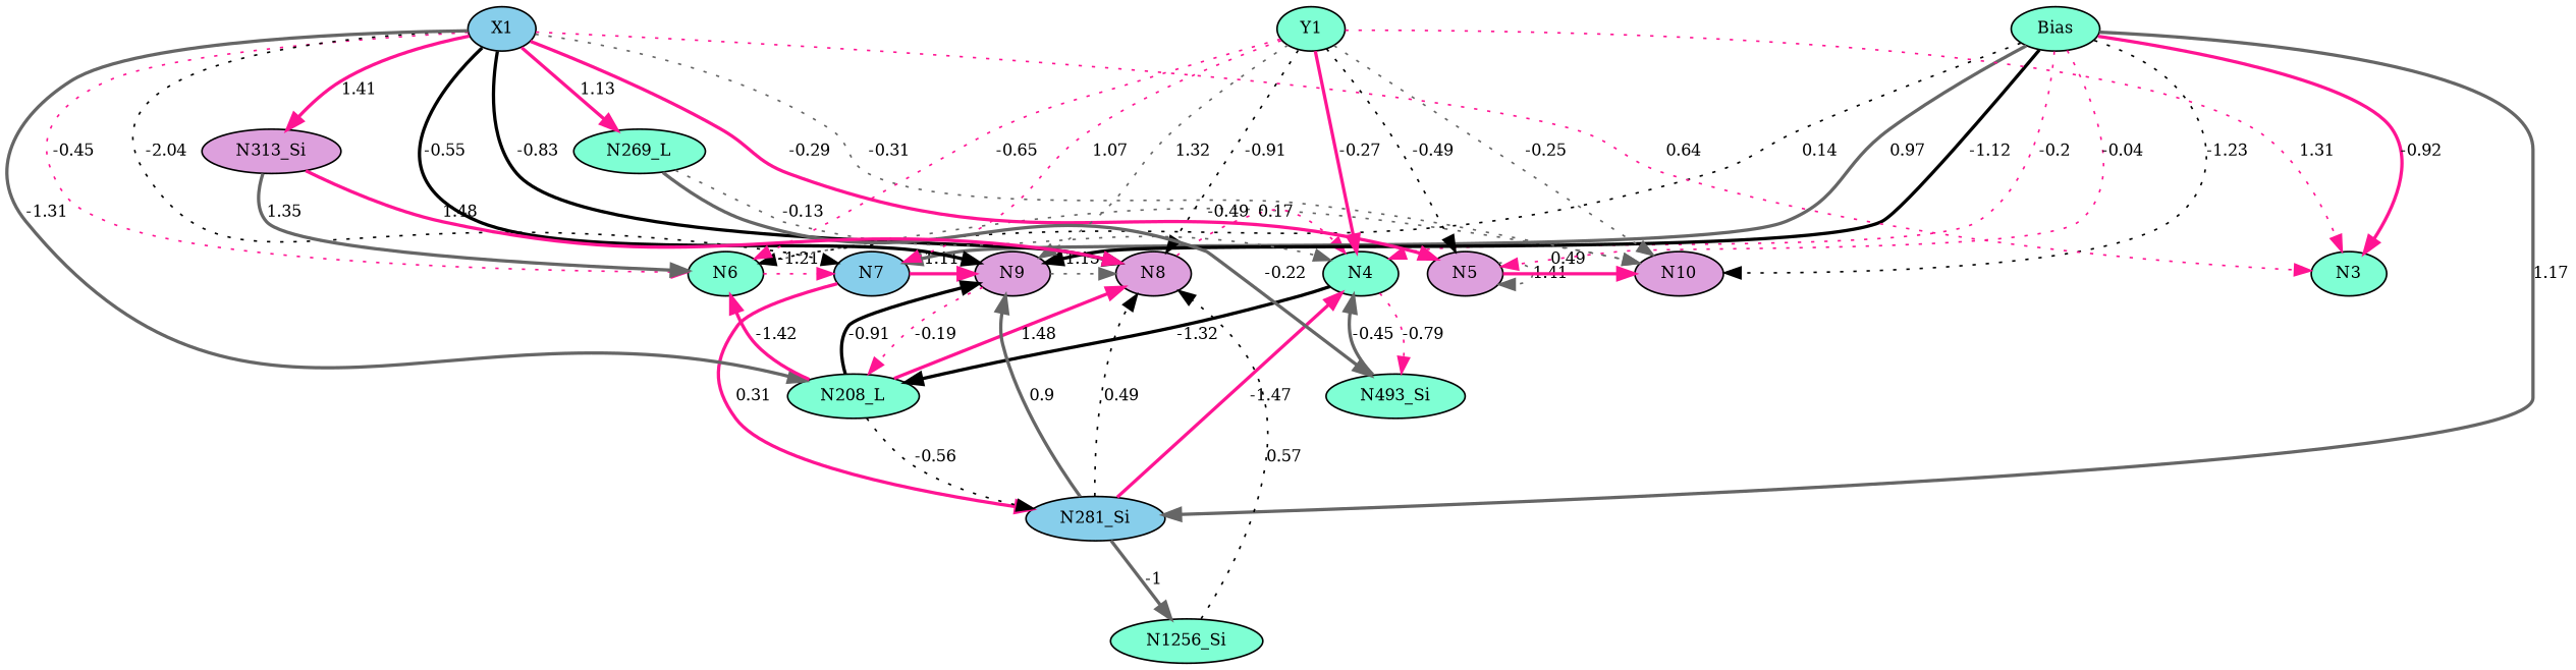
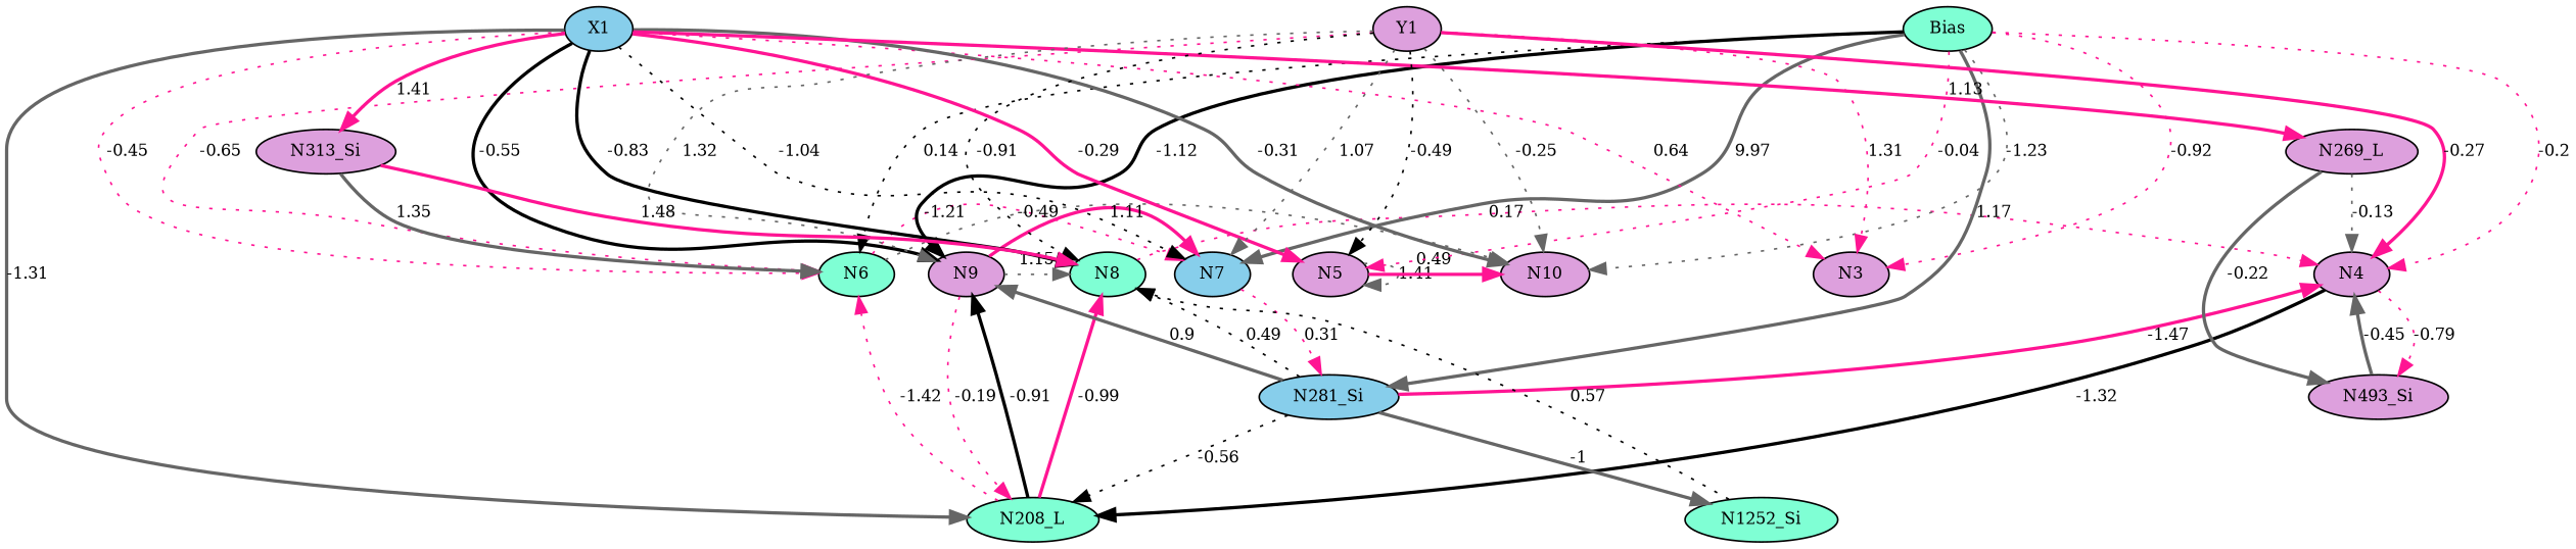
  digraph {
    node [fillcolor=plum fontsize=10 shape=ellipse style=filled]
    edge [arrowType=inv color=deeppink fontsize=10 style=dotted]
-   N3 [fillcolor=aquamarine height=0.1 width=0.1]
-   N4 [fillcolor=aquamarine height=0.1 width=0.1]
+   N3 [height=0.1 width=0.1]
+   N4 [height=0.1 width=0.1]
    N5 [height=0.1 width=0.1]
    N6 [fillcolor=aquamarine height=0.1 width=0.1]
    N7 [fillcolor=skyblue height=0.1 width=0.1]
-   N8 [height=0.1 width=0.1]
+   N8 [fillcolor=aquamarine height=0.1 width=0.1]
    N9 [height=0.1 width=0.1]
    N10 [height=0.1 width=0.1]
    n9 [fillcolor=aquamarine height=0.1 label=Bias width=0.1]
    n10 [fillcolor=skyblue height=0.1 label=X1 width=0.1]
-   n11 [fillcolor=aquamarine height=0.1 label=Y1 width=0.1]
+   n11 [height=0.1 label=Y1 width=0.1]
    n12 [fillcolor=aquamarine height=0.1 label=N208_L width=0.1]
-   n13 [fillcolor=aquamarine height=0.1 label=N493_Si width=0.1]
+   n13 [height=0.1 label=N493_Si width=0.1]
    n14 [fillcolor=skyblue height=0.1 label=N281_Si width=0.1]
-   n15 [fillcolor=aquamarine height=0.1 label=N269_L width=0.1]
+   n15 [height=0.1 label=N269_L width=0.1]
    n16 [height=0.1 label=N313_Si width=0.1]
-   n17 [fillcolor=aquamarine height=0.1 label=N1256_Si width=0.1]
+   n17 [fillcolor=aquamarine height=0.1 label=N1252_Si width=0.1]
    subgraph sub_1 {
      rank=same
      N3
      N4
      N5
      N6
      N7
      N8
      N9
      N10
    }
    subgraph sub_2 {
      rank=same
      n9
      n10
      n11
    }
    N4 -> n12 [color=black label=-1.32 style=bold]
    N4 -> n13 [label=-0.79]
    N5 -> N5 [color=gray40 label=1.41 arrowType=""]
    N5 -> N10 [label=0.49 style=bold arrowType=""]
    N6 -> N7 [label=-1.21]
    N6 -> N10 [color=gray40 label=-0.49]
-   N7 -> N9 [label=1.11 style=bold arrowType=""]
-   N7 -> n14 [label=0.31 style=bold arrowType=""]
+   N9 -> N7 [label=1.11 style=bold arrowType=""]
+   N7 -> n14 [label=0.31 arrowType=""]
    N8 -> N4 [label=0.17 arrowType=""]
    N9 -> N8 [color=gray40 label=1.15 arrowType=""]
    N9 -> n12 [label=-0.19]
-   n9 -> N3 [label=-0.92 style=bold]
+   n9 -> N3 [label=-0.92]
    n9 -> N4 [label=-0.2]
    n9 -> N5 [label=-0.04]
    n9 -> N6 [color=black label=0.14 arrowType=""]
-   n9 -> N7 [color=gray40 label=0.97 style=bold arrowType=""]
+   n9 -> N7 [color=gray40 label=9.97 style=bold arrowType=""]
    n9 -> N9 [color=black label=-1.12 style=bold]
-   n9 -> N10 [color=black label=-1.23]
+   n9 -> N10 [color=gray40 label=-1.23]
    n9 -> n14 [color=gray40 label=1.17 style=bold arrowType=""]
    n10 -> N3 [label=0.64 arrowType=""]
    n10 -> N5 [label=-0.29 style=bold]
    n10 -> N6 [label=-0.45]
-   n10 -> N7 [color=black label=-2.04]
+   n10 -> N7 [color=black label=-1.04]
    n10 -> N8 [color=black label=-0.83 style=bold]
    n10 -> N9 [color=black label=-0.55 style=bold]
-   n10 -> N10 [color=gray40 label=-0.31]
+   n10 -> N10 [color=gray40 label=-0.31 style=bold]
    n10 -> n11 [style=invis arrowType="" color="" fontsize=""]
    n10 -> n12 [color=gray40 label=-1.31 style=bold]
    n10 -> n15 [label=1.13 style=bold arrowType=""]
    n10 -> n16 [label=1.41 style=bold arrowType=""]
    n11 -> N3 [label=1.31 arrowType=""]
    n11 -> N4 [label=-0.27 style=bold]
    n11 -> N5 [color=black label=-0.49]
    n11 -> N6 [label=-0.65]
-   n11 -> N7 [label=1.07 arrowType=""]
+   n11 -> N7 [color=gray40 label=1.07 arrowType=""]
    n11 -> N8 [color=black label=-0.91]
    n11 -> N9 [color=gray40 label=1.32 arrowType=""]
    n11 -> N10 [color=gray40 label=-0.25]
    n11 -> n9 [style=invis arrowType="" color="" fontsize=""]
-   n12 -> N6 [label=-1.42 style=bold]
-   n12 -> N8 [label=1.48 style=bold]
+   n12 -> N6 [label=-1.42]
+   n12 -> N8 [label=-0.99 style=bold]
    n12 -> N9 [color=black label=-0.91 style=bold]
-   n12 -> n14 [color=black label=-0.56]
+   n14 -> n12 [color=black label=-0.56]
    n13 -> N4 [color=gray40 label=-0.45 style=bold]
    n14 -> N4 [label=-1.47 style=bold]
    n14 -> N8 [color=black label=0.49 arrowType=""]
    n14 -> N9 [color=gray40 label=0.9 style=bold arrowType=""]
    n14 -> n17 [color=gray40 label=-1 style=bold]
    n15 -> N4 [color=gray40 label=-0.13]
    n15 -> n13 [color=gray40 label=-0.22 style=bold]
    n16 -> N6 [color=gray40 label=1.35 style=bold arrowType=""]
    n16 -> N8 [label=1.48 style=bold arrowType=""]
    n17 -> N8 [color=black label=0.57 arrowType=""]
  }
